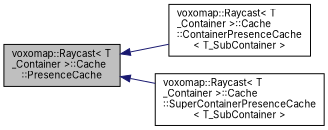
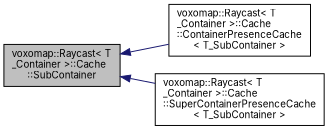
  digraph {
    rankdir=LR
    fontname=Inter
    node [color=black fillcolor=white fontname=Inter fontsize=10 shape=record style=filled]
    edge [color=midnightblue dir=back fontname=Inter fontsize=10 labelfontname=Helvetica labelfontsize=10 style=solid]
-   n1 [fillcolor=grey75 fontcolor=black height=0.2 label="voxomap::Raycast\< T\l_Container \>::Cache\l::PresenceCache" width=0.4]
+   n1 [fillcolor=grey75 fontcolor=black height=0.2 label="voxomap::Raycast\< T\l_Container \>::Cache\l::SubContainer" width=0.4]
    n2 [height=0.2 label="voxomap::Raycast\< T\l_Container \>::Cache\l::ContainerPresenceCache\l\< T_SubContainer \>" width=0.4]
    n3 [height=0.2 label="voxomap::Raycast\< T\l_Container \>::Cache\l::SuperContainerPresenceCache\l\< T_SubContainer \>" width=0.4]
    n1 -> n2
    n1 -> n3
  }
